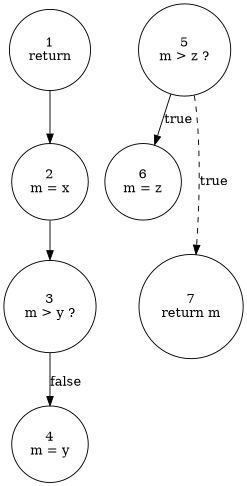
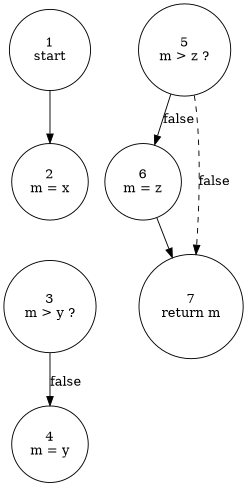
  digraph {
    node [fillcolor=white shape=circle style=filled]
-   n1 [label="1\nreturn"]
+   n1 [label="1\nstart"]
    n2 [label="2\nm = x"]
    n3 [label="3\nm > y ?"]
    n4 [label="4\nm = y"]
    n5 [label="5\nm > z ?"]
    n6 [label="6\nm = z"]
    n7 [label="7\nreturn m"]
    n1 -> n2
-   n2 -> n3
    n3 -> n4 [label=false]
-   n5 -> n6 [label=true]
-   n5 -> n7 [label=true style=dashed]
+   n5 -> n6 [label=false]
+   n5 -> n7 [label=false style=dashed]
+   n6 -> n7
  }
